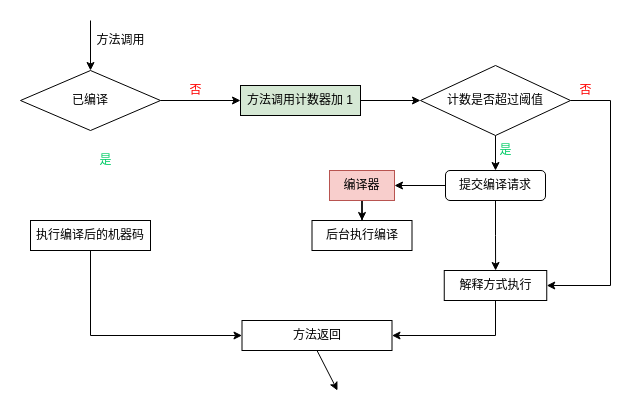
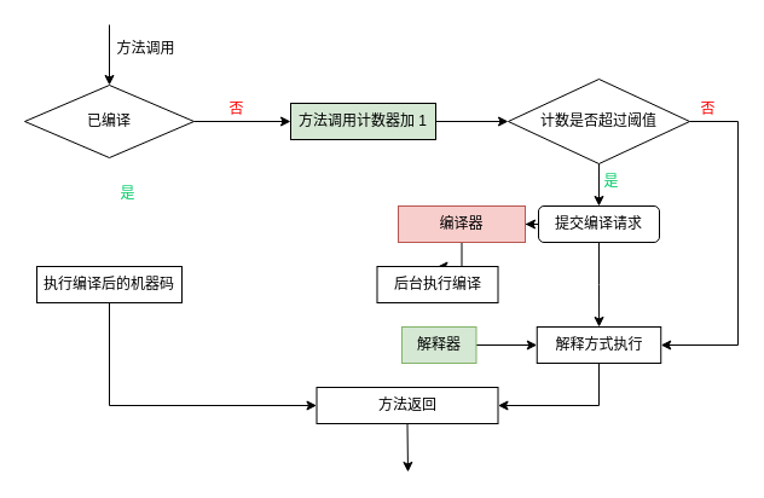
  <mxCell id="0" />
  <mxCell id="1" parent="0" />
  <mxCell id="2" value="" style="edgeStyle=orthogonalEdgeStyle;rounded=0;orthogonalLoop=1;jettySize=auto;html=1;" parent="1" source="3" target="5" edge="1"><mxGeometry relative="1" as="geometry" /></mxCell>
  <mxCell id="3" value="已编译" style="rhombus;whiteSpace=wrap;html=1;" parent="1" vertex="1"><mxGeometry x="20" y="70" width="140" height="60" as="geometry" /></mxCell>
  <mxCell id="4" value="" style="edgeStyle=orthogonalEdgeStyle;rounded=0;orthogonalLoop=1;jettySize=auto;html=1;" parent="1" source="5" target="12" edge="1"><mxGeometry relative="1" as="geometry" /></mxCell>
  <mxCell id="5" value="方法调用计数器加 1" style="whiteSpace=wrap;html=1;fillColor=#d5e8d4;" parent="1" vertex="1"><mxGeometry x="240" y="85" width="120" height="30" as="geometry" /></mxCell>
  <mxCell id="6" style="edgeStyle=orthogonalEdgeStyle;rounded=0;orthogonalLoop=1;jettySize=auto;html=1;" parent="1" source="7" target="25" edge="1"><mxGeometry relative="1" as="geometry"><Array as="points"><mxPoint x="90" y="335" /></Array></mxGeometry></mxCell>
  <mxCell id="7" value="执行编译后的机器码" style="whiteSpace=wrap;html=1;" parent="1" vertex="1"><mxGeometry x="30" y="220" width="120" height="30" as="geometry" /></mxCell>
  <mxCell id="8" value="&lt;font color=&quot;#00cc66&quot;&gt;是&lt;/font&gt;" style="text;html=1;align=center;verticalAlign=middle;resizable=0;points=[];autosize=1;" parent="1" vertex="1"><mxGeometry x="90" y="150" width="30" height="20" as="geometry" /></mxCell>
  <mxCell id="9" value="&lt;font color=&quot;#ff0000&quot;&gt;否&lt;/font&gt;" style="text;html=1;align=center;verticalAlign=middle;resizable=0;points=[];autosize=1;" parent="1" vertex="1"><mxGeometry x="180" y="80" width="30" height="20" as="geometry" /></mxCell>
  <mxCell id="10" value="" style="edgeStyle=orthogonalEdgeStyle;rounded=0;orthogonalLoop=1;jettySize=auto;html=1;" parent="1" source="12" target="15" edge="1"><mxGeometry relative="1" as="geometry" /></mxCell>
  <mxCell id="11" style="edgeStyle=orthogonalEdgeStyle;rounded=0;orthogonalLoop=1;jettySize=auto;html=1;entryX=1;entryY=0.5;entryDx=0;entryDy=0;" parent="1" source="12" target="20" edge="1"><mxGeometry relative="1" as="geometry"><Array as="points"><mxPoint x="610" y="100" /><mxPoint x="610" y="285" /></Array></mxGeometry></mxCell>
  <mxCell id="12" value="计数是否超过阈值" style="rhombus;whiteSpace=wrap;html=1;" parent="1" vertex="1"><mxGeometry x="420" y="65" width="150" height="70" as="geometry" /></mxCell>
  <mxCell id="13" value="" style="edgeStyle=orthogonalEdgeStyle;rounded=0;orthogonalLoop=1;jettySize=auto;html=1;" parent="1" source="15" target="17" edge="1"><mxGeometry relative="1" as="geometry" /></mxCell>
  <mxCell id="14" value="" style="edgeStyle=orthogonalEdgeStyle;rounded=0;orthogonalLoop=1;jettySize=auto;html=1;" parent="1" source="15" target="20" edge="1"><mxGeometry relative="1" as="geometry" /></mxCell>
  <mxCell id="15" value="提交编译请求" style="whiteSpace=wrap;html=1;rounded=1;" parent="1" vertex="1"><mxGeometry x="445" y="170" width="100" height="30" as="geometry" /></mxCell>
  <mxCell id="16" value="" style="edgeStyle=orthogonalEdgeStyle;rounded=0;orthogonalLoop=1;jettySize=auto;html=1;" parent="1" source="17" target="18" edge="1"><mxGeometry relative="1" as="geometry" /></mxCell>
- <mxCell id="17" value="编译器" style="whiteSpace=wrap;html=1;fillColor=#f8cecc;strokeColor=#b85450;" parent="1" vertex="1"><mxGeometry x="329" y="170" width="65" height="30" as="geometry" /></mxCell>
+ <mxCell id="17" value="编译器" style="whiteSpace=wrap;html=1;fillColor=#f8cecc;strokeColor=#b85450;" parent="1" vertex="1"><mxGeometry x="329" y="170" width="105" height="30" as="geometry" /></mxCell>
  <mxCell id="18" value="后台执行编译" style="whiteSpace=wrap;html=1;" parent="1" vertex="1"><mxGeometry x="311.5" y="220" width="100" height="30" as="geometry" /></mxCell>
  <mxCell id="19" style="edgeStyle=orthogonalEdgeStyle;rounded=0;orthogonalLoop=1;jettySize=auto;html=1;entryX=1;entryY=0.5;entryDx=0;entryDy=0;exitX=0.5;exitY=1;exitDx=0;exitDy=0;" parent="1" source="20" target="25" edge="1"><mxGeometry relative="1" as="geometry"><Array as="points"><mxPoint x="495" y="335" /></Array></mxGeometry></mxCell>
  <mxCell id="20" value="解释方式执行" style="whiteSpace=wrap;html=1;" parent="1" vertex="1"><mxGeometry x="443.75" y="270" width="102.5" height="30" as="geometry" /></mxCell>
+ <mxCell id="21" style="edgeStyle=orthogonalEdgeStyle;rounded=0;orthogonalLoop=1;jettySize=auto;html=1;" parent="1" source="22" target="20" edge="1"><mxGeometry relative="1" as="geometry" /></mxCell>
+ <mxCell id="22" value="解释器" style="rounded=0;whiteSpace=wrap;html=1;fillColor=#d5e8d4;strokeColor=#82b366;" parent="1" vertex="1"><mxGeometry x="332" y="270" width="61.5" height="30" as="geometry" /></mxCell>
  <mxCell id="23" value="&lt;span style=&quot;color: rgb(255 , 0 , 0)&quot;&gt;否&lt;/span&gt;" style="text;html=1;align=center;verticalAlign=middle;resizable=0;points=[];autosize=1;" parent="1" vertex="1"><mxGeometry x="570" y="80" width="30" height="20" as="geometry" /></mxCell>
  <mxCell id="24" value="&lt;span style=&quot;color: rgb(0 , 204 , 102)&quot;&gt;是&lt;/span&gt;" style="text;html=1;align=center;verticalAlign=middle;resizable=0;points=[];autosize=1;" parent="1" vertex="1"><mxGeometry x="490" y="140" width="30" height="20" as="geometry" /></mxCell>
- <mxCell id="25" value="方法返回" style="rounded=0;whiteSpace=wrap;html=1;" parent="1" vertex="1"><mxGeometry x="241.5" y="320" width="150" height="30" as="geometry" /></mxCell>
+ <mxCell id="25" value="方法返回" style="rounded=0;whiteSpace=wrap;html=1;" parent="1" vertex="1"><mxGeometry x="261.5" y="320" width="150" height="30" as="geometry" /></mxCell>
  <mxCell id="26" value="" style="endArrow=classic;html=1;entryX=0.5;entryY=0;entryDx=0;entryDy=0;" parent="1" target="3" edge="1"><mxGeometry width="50" height="50" relative="1" as="geometry"><mxPoint x="90" y="20" as="sourcePoint" /><mxPoint x="130" y="-10" as="targetPoint" /></mxGeometry></mxCell>
  <mxCell id="27" value="方法调用" style="text;html=1;align=center;verticalAlign=middle;resizable=0;points=[];autosize=1;" parent="1" vertex="1"><mxGeometry x="90" y="30" width="60" height="20" as="geometry" /></mxCell>
  <mxCell id="28" value="" style="endArrow=classic;html=1;exitX=0.5;exitY=1;exitDx=0;exitDy=0;" edge="1" parent="1" source="25"><mxGeometry width="50" height="50" relative="1" as="geometry"><mxPoint x="311.5" y="450" as="sourcePoint" /><mxPoint x="337" y="390" as="targetPoint" /></mxGeometry></mxCell>
